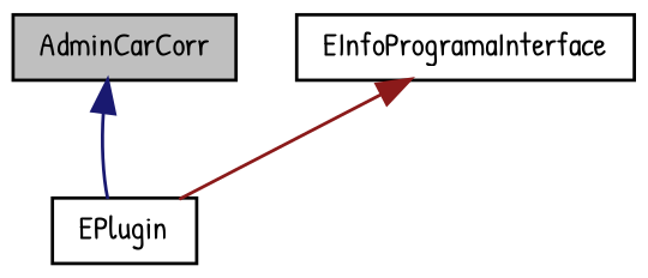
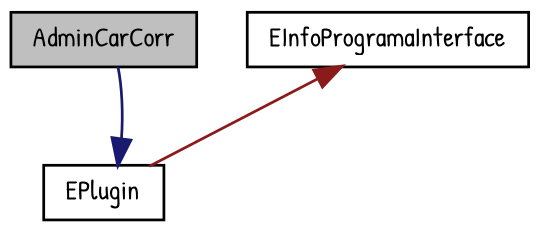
  digraph {
    fontname="Patrick Hand"
    node [color=black fontname="Patrick Hand" fontsize=10 shape=record]
    edge [dir=back fontname="Patrick Hand" fontsize=10 labelfontname=FreeSans labelfontsize=10 style=solid]
    n1 [fillcolor=grey75 fontcolor=black height=0.2 label=AdminCarCorr style=filled width=0.4]
    n2 [height=0.2 label=EPlugin width=0.4]
    n3 [height=0.2 label=EInfoProgramaInterface width=0.4]
-   n1 -> n2 [color=midnightblue]
+   n2 -> n1 [color=midnightblue]
    n3 -> n2 [color=firebrick4]
  }
